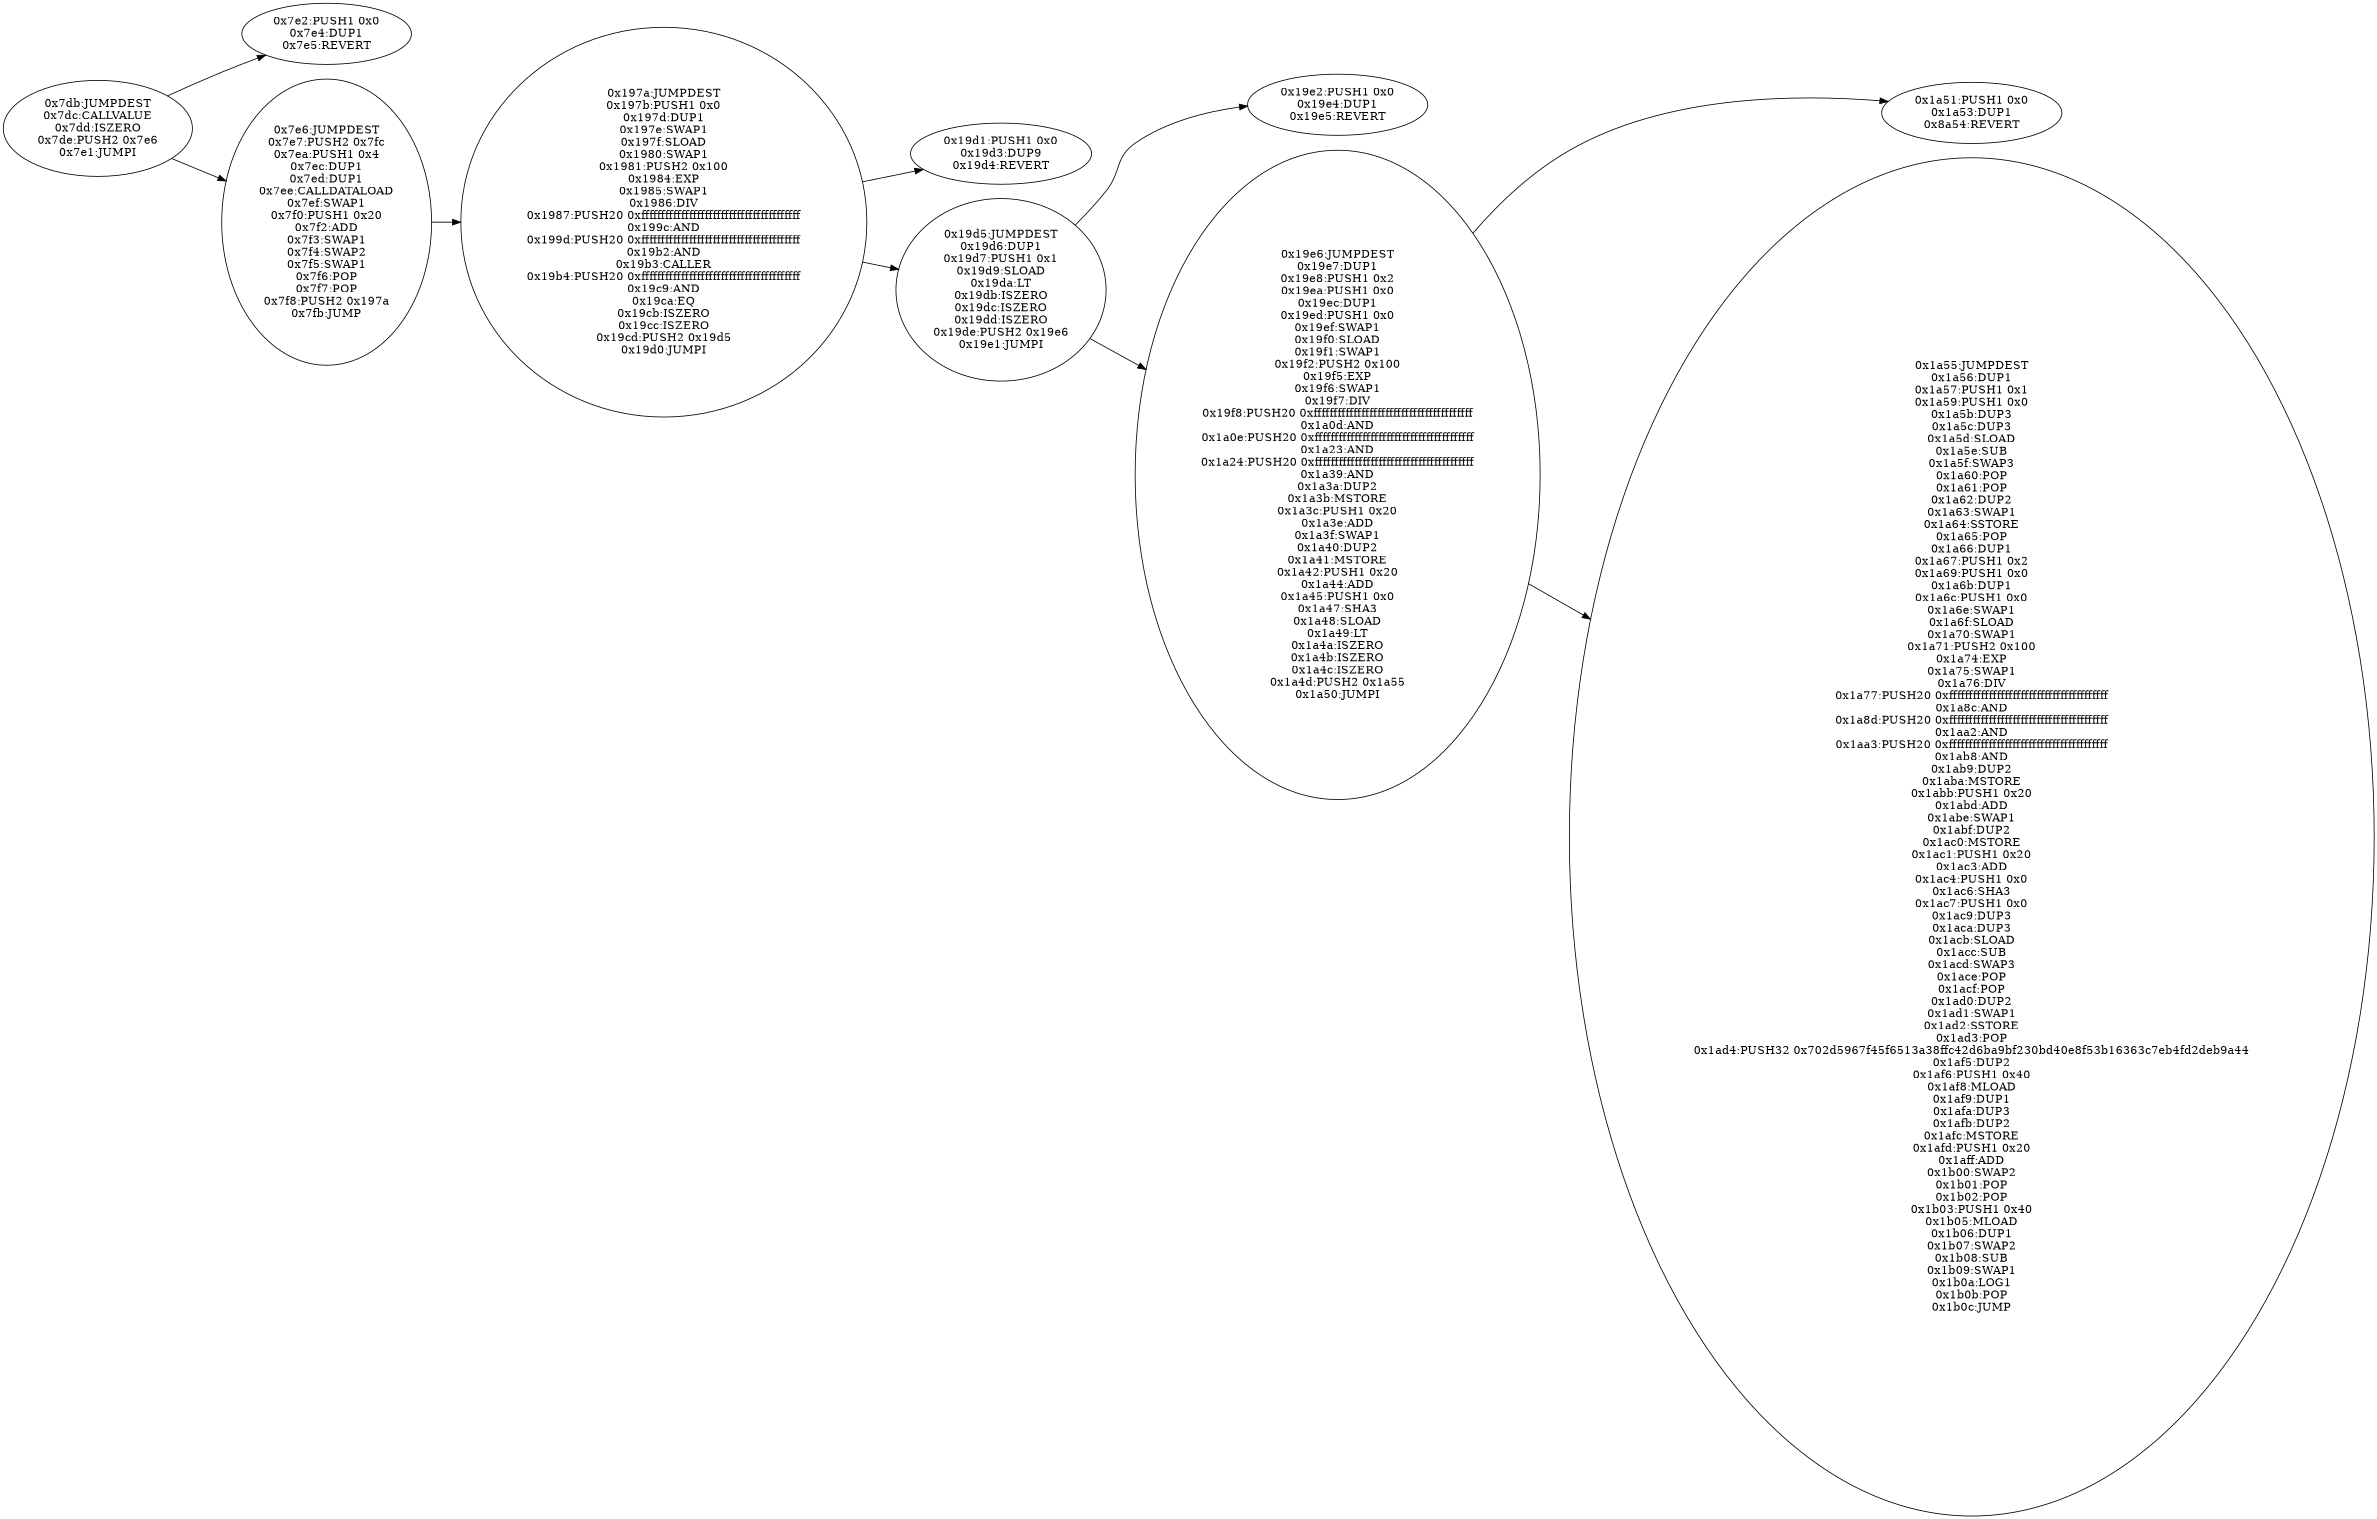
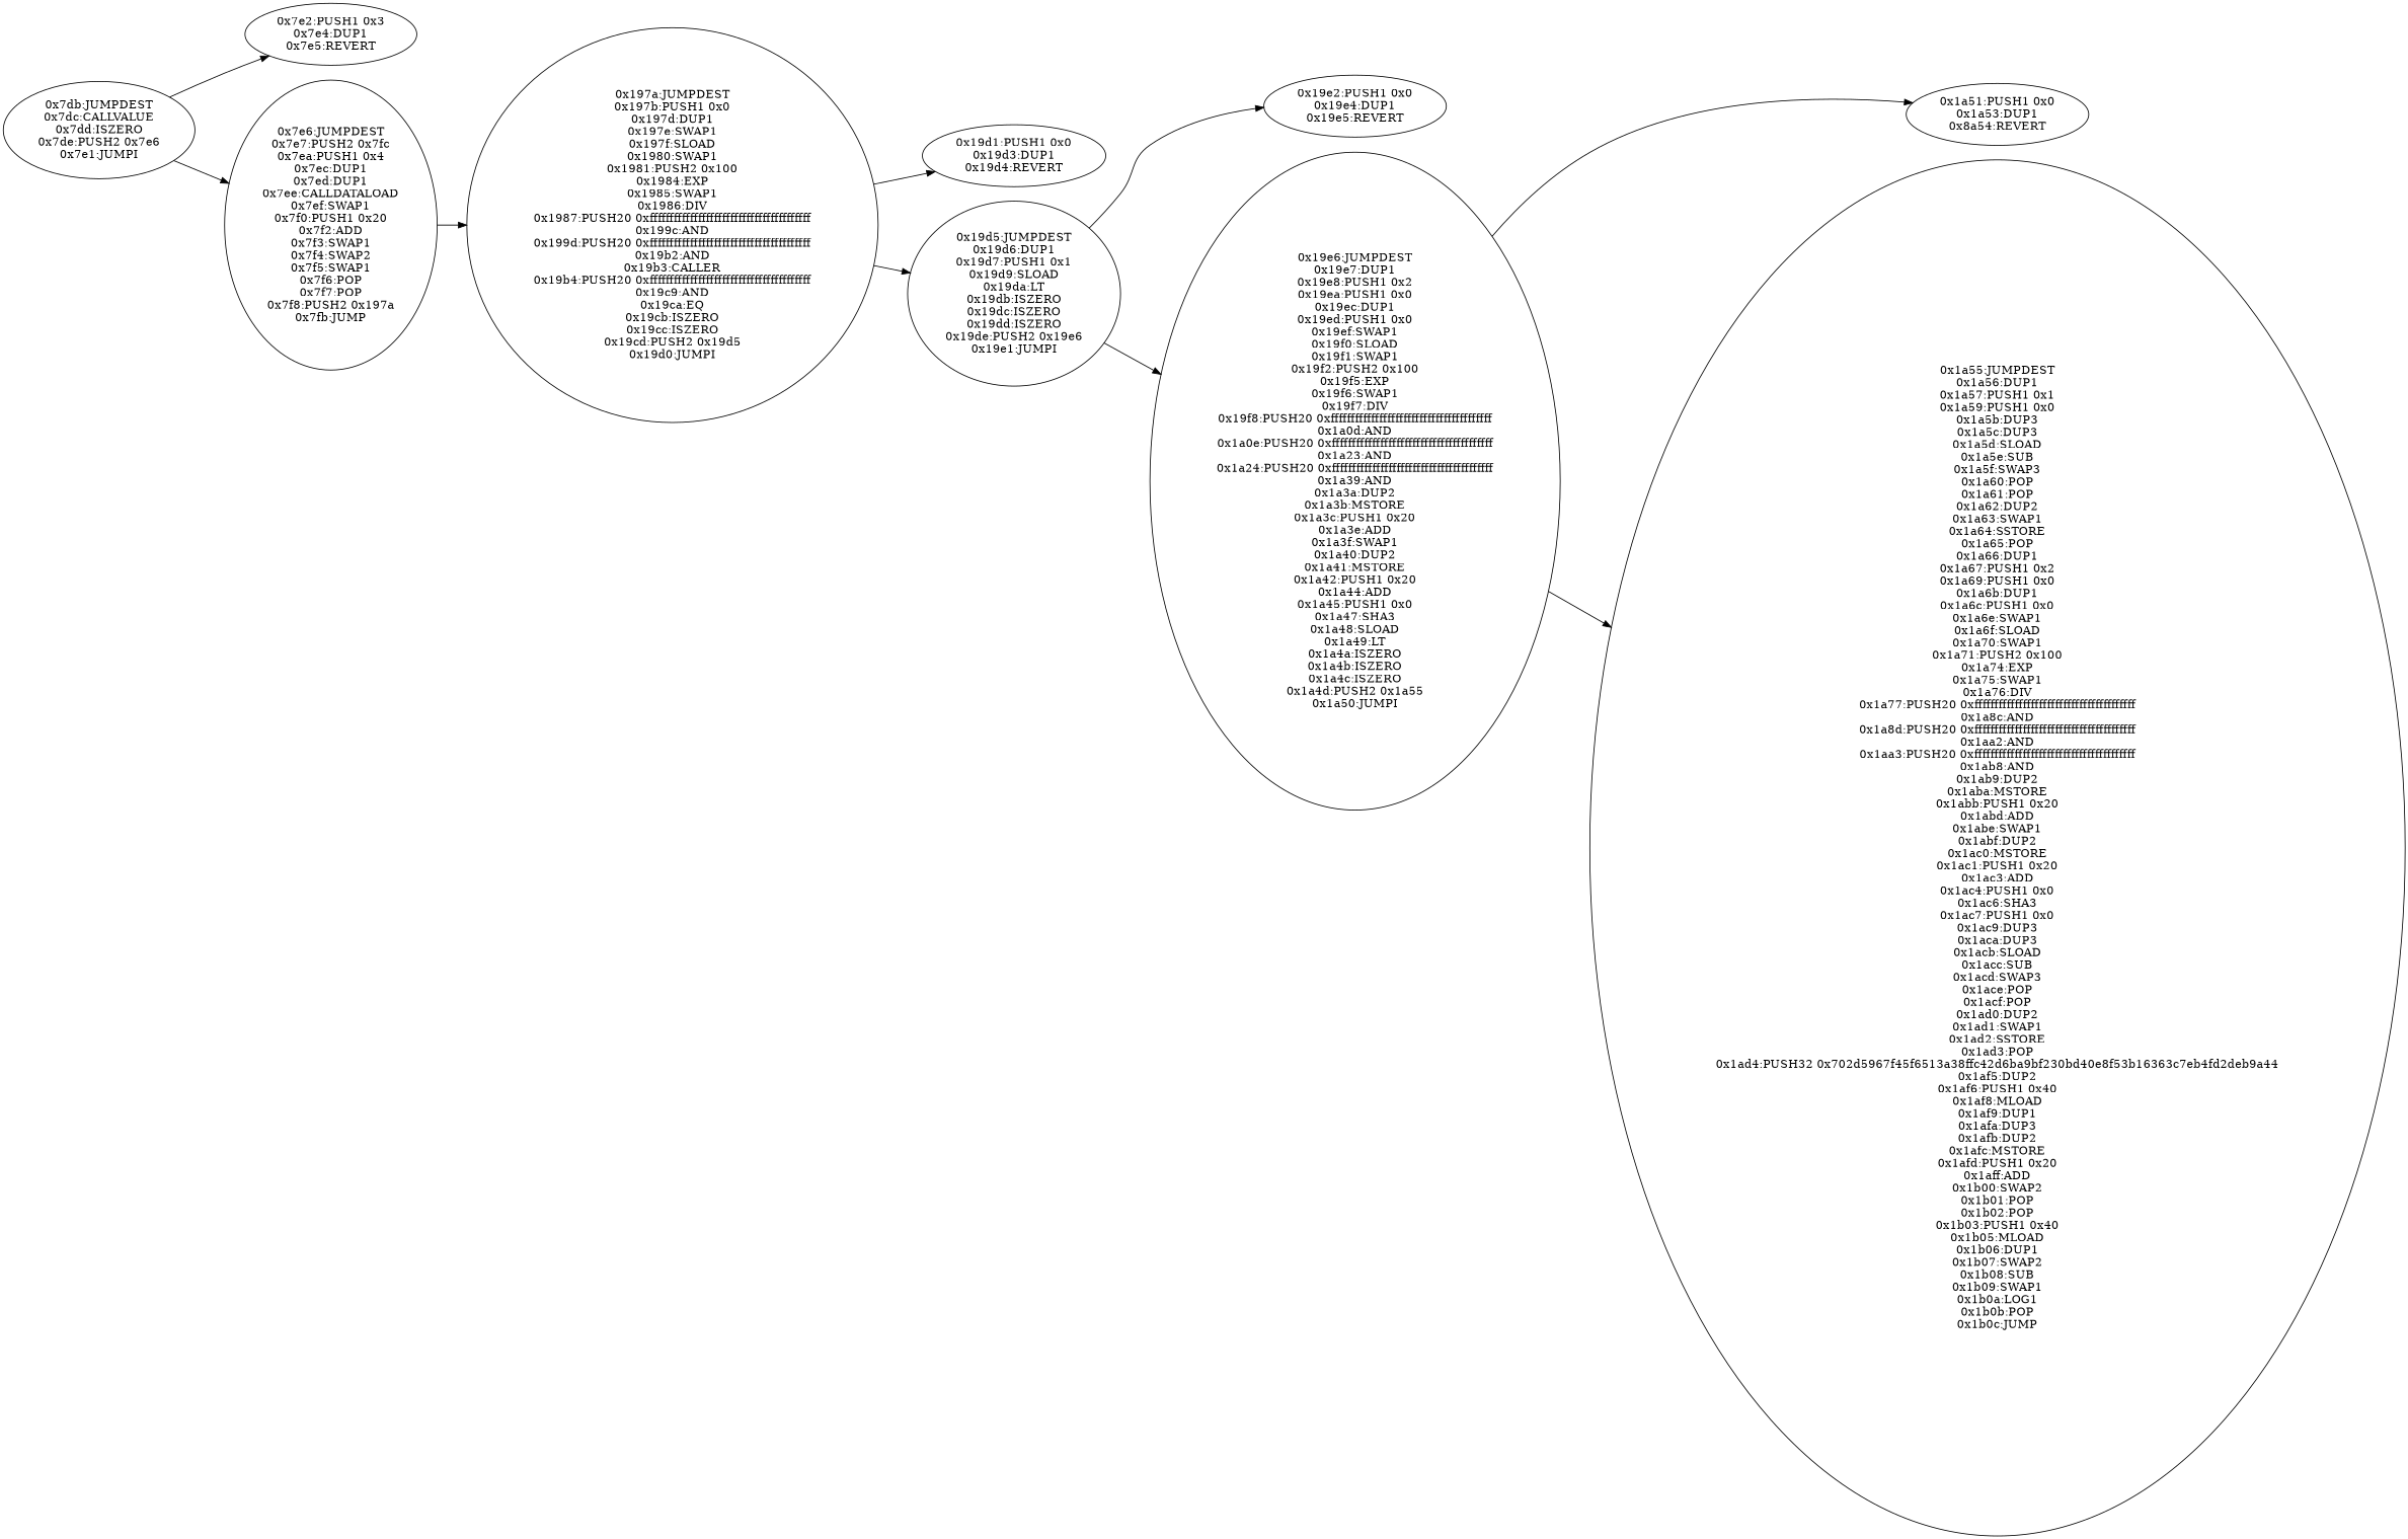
  digraph {
    rankdir=LR
    n1 [label="0x7db:JUMPDEST\n0x7dc:CALLVALUE\n0x7dd:ISZERO\n0x7de:PUSH2 0x7e6\n0x7e1:JUMPI"]
-   n2 [label="0x7e2:PUSH1 0x0\n0x7e4:DUP1\n0x7e5:REVERT"]
+   n2 [label="0x7e2:PUSH1 0x3\n0x7e4:DUP1\n0x7e5:REVERT"]
    n3 [label="0x7e6:JUMPDEST\n0x7e7:PUSH2 0x7fc\n0x7ea:PUSH1 0x4\n0x7ec:DUP1\n0x7ed:DUP1\n0x7ee:CALLDATALOAD\n0x7ef:SWAP1\n0x7f0:PUSH1 0x20\n0x7f2:ADD\n0x7f3:SWAP1\n0x7f4:SWAP2\n0x7f5:SWAP1\n0x7f6:POP\n0x7f7:POP\n0x7f8:PUSH2 0x197a\n0x7fb:JUMP"]
    n4 [label="0x197a:JUMPDEST\n0x197b:PUSH1 0x0\n0x197d:DUP1\n0x197e:SWAP1\n0x197f:SLOAD\n0x1980:SWAP1\n0x1981:PUSH2 0x100\n0x1984:EXP\n0x1985:SWAP1\n0x1986:DIV\n0x1987:PUSH20 0xffffffffffffffffffffffffffffffffffffffff\n0x199c:AND\n0x199d:PUSH20 0xffffffffffffffffffffffffffffffffffffffff\n0x19b2:AND\n0x19b3:CALLER\n0x19b4:PUSH20 0xffffffffffffffffffffffffffffffffffffffff\n0x19c9:AND\n0x19ca:EQ\n0x19cb:ISZERO\n0x19cc:ISZERO\n0x19cd:PUSH2 0x19d5\n0x19d0:JUMPI"]
-   n5 [label="0x19d1:PUSH1 0x0\n0x19d3:DUP9\n0x19d4:REVERT"]
+   n5 [label="0x19d1:PUSH1 0x0\n0x19d3:DUP1\n0x19d4:REVERT"]
    n6 [label="0x19d5:JUMPDEST\n0x19d6:DUP1\n0x19d7:PUSH1 0x1\n0x19d9:SLOAD\n0x19da:LT\n0x19db:ISZERO\n0x19dc:ISZERO\n0x19dd:ISZERO\n0x19de:PUSH2 0x19e6\n0x19e1:JUMPI"]
    n7 [label="0x19e2:PUSH1 0x0\n0x19e4:DUP1\n0x19e5:REVERT"]
    n8 [label="0x19e6:JUMPDEST\n0x19e7:DUP1\n0x19e8:PUSH1 0x2\n0x19ea:PUSH1 0x0\n0x19ec:DUP1\n0x19ed:PUSH1 0x0\n0x19ef:SWAP1\n0x19f0:SLOAD\n0x19f1:SWAP1\n0x19f2:PUSH2 0x100\n0x19f5:EXP\n0x19f6:SWAP1\n0x19f7:DIV\n0x19f8:PUSH20 0xffffffffffffffffffffffffffffffffffffffff\n0x1a0d:AND\n0x1a0e:PUSH20 0xffffffffffffffffffffffffffffffffffffffff\n0x1a23:AND\n0x1a24:PUSH20 0xffffffffffffffffffffffffffffffffffffffff\n0x1a39:AND\n0x1a3a:DUP2\n0x1a3b:MSTORE\n0x1a3c:PUSH1 0x20\n0x1a3e:ADD\n0x1a3f:SWAP1\n0x1a40:DUP2\n0x1a41:MSTORE\n0x1a42:PUSH1 0x20\n0x1a44:ADD\n0x1a45:PUSH1 0x0\n0x1a47:SHA3\n0x1a48:SLOAD\n0x1a49:LT\n0x1a4a:ISZERO\n0x1a4b:ISZERO\n0x1a4c:ISZERO\n0x1a4d:PUSH2 0x1a55\n0x1a50:JUMPI"]
    n9 [label="0x1a51:PUSH1 0x0\n0x1a53:DUP1\n0x8a54:REVERT"]
    n10 [label="0x1a55:JUMPDEST\n0x1a56:DUP1\n0x1a57:PUSH1 0x1\n0x1a59:PUSH1 0x0\n0x1a5b:DUP3\n0x1a5c:DUP3\n0x1a5d:SLOAD\n0x1a5e:SUB\n0x1a5f:SWAP3\n0x1a60:POP\n0x1a61:POP\n0x1a62:DUP2\n0x1a63:SWAP1\n0x1a64:SSTORE\n0x1a65:POP\n0x1a66:DUP1\n0x1a67:PUSH1 0x2\n0x1a69:PUSH1 0x0\n0x1a6b:DUP1\n0x1a6c:PUSH1 0x0\n0x1a6e:SWAP1\n0x1a6f:SLOAD\n0x1a70:SWAP1\n0x1a71:PUSH2 0x100\n0x1a74:EXP\n0x1a75:SWAP1\n0x1a76:DIV\n0x1a77:PUSH20 0xffffffffffffffffffffffffffffffffffffffff\n0x1a8c:AND\n0x1a8d:PUSH20 0xffffffffffffffffffffffffffffffffffffffff\n0x1aa2:AND\n0x1aa3:PUSH20 0xffffffffffffffffffffffffffffffffffffffff\n0x1ab8:AND\n0x1ab9:DUP2\n0x1aba:MSTORE\n0x1abb:PUSH1 0x20\n0x1abd:ADD\n0x1abe:SWAP1\n0x1abf:DUP2\n0x1ac0:MSTORE\n0x1ac1:PUSH1 0x20\n0x1ac3:ADD\n0x1ac4:PUSH1 0x0\n0x1ac6:SHA3\n0x1ac7:PUSH1 0x0\n0x1ac9:DUP3\n0x1aca:DUP3\n0x1acb:SLOAD\n0x1acc:SUB\n0x1acd:SWAP3\n0x1ace:POP\n0x1acf:POP\n0x1ad0:DUP2\n0x1ad1:SWAP1\n0x1ad2:SSTORE\n0x1ad3:POP\n0x1ad4:PUSH32 0x702d5967f45f6513a38ffc42d6ba9bf230bd40e8f53b16363c7eb4fd2deb9a44\n0x1af5:DUP2\n0x1af6:PUSH1 0x40\n0x1af8:MLOAD\n0x1af9:DUP1\n0x1afa:DUP3\n0x1afb:DUP2\n0x1afc:MSTORE\n0x1afd:PUSH1 0x20\n0x1aff:ADD\n0x1b00:SWAP2\n0x1b01:POP\n0x1b02:POP\n0x1b03:PUSH1 0x40\n0x1b05:MLOAD\n0x1b06:DUP1\n0x1b07:SWAP2\n0x1b08:SUB\n0x1b09:SWAP1\n0x1b0a:LOG1\n0x1b0b:POP\n0x1b0c:JUMP"]
    n1 -> n2
    n1 -> n3
    n3 -> n4
    n4 -> n5
    n4 -> n6
    n6 -> n7
    n6 -> n8
    n8 -> n9
    n8 -> n10
  }
